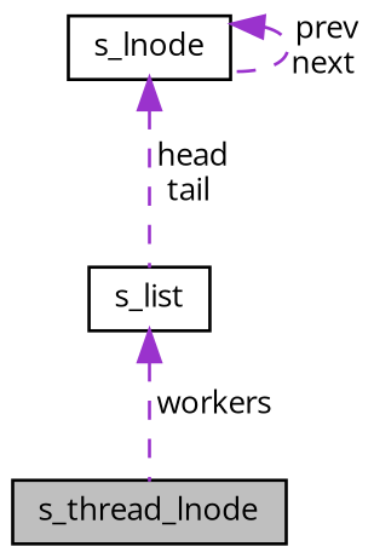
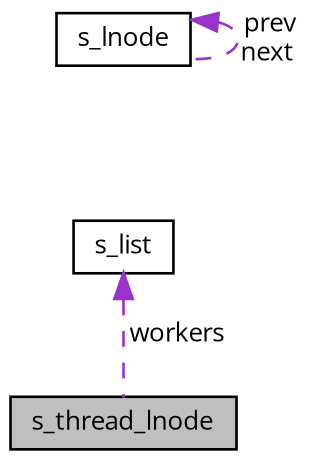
  digraph {
    fontname="Open Sans"
    node [color=black fillcolor=white fontname="Open Sans" fontsize=10 shape=record style=filled]
    edge [color=darkorchid3 dir=back fontname="Open Sans" fontsize=10 labelfontname=Helvetica labelfontsize=10 style=dashed]
    n1 [fillcolor=grey75 fontcolor=black height=0.2 label=s_thread_lnode width=0.4]
    n2 [height=0.2 label=s_list width=0.4]
    n3 [height=0.2 label=s_lnode width=0.4]
    n2 -> n1 [label=" workers"]
-   n3 -> n2 [label=" head\ntail"]
    n3 -> n3 [label=" prev\nnext"]
  }
